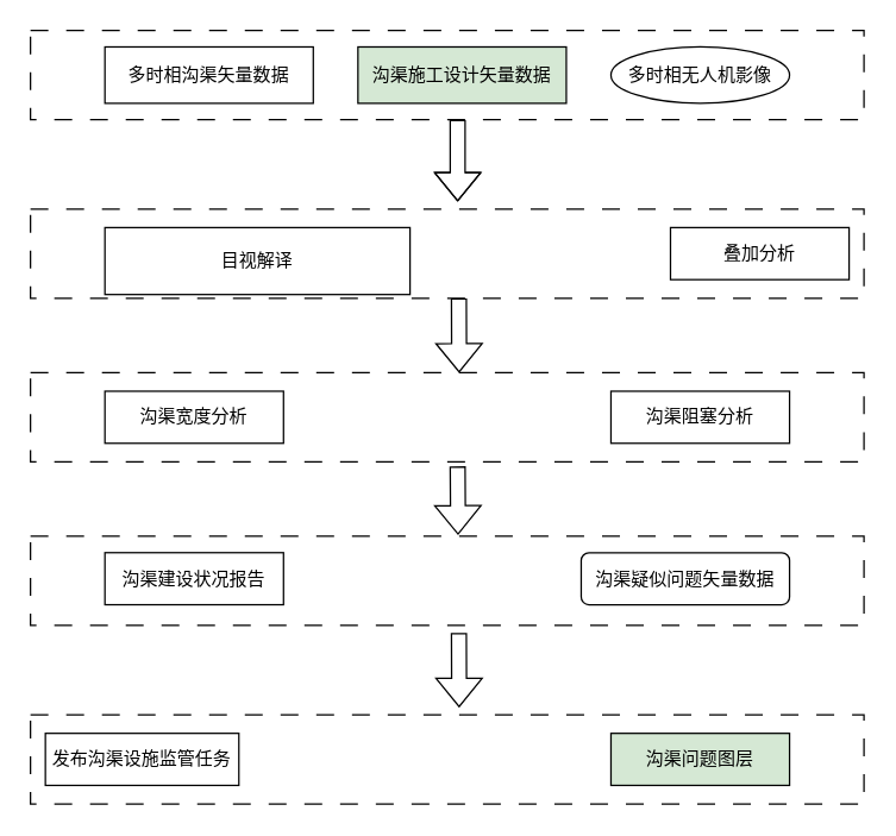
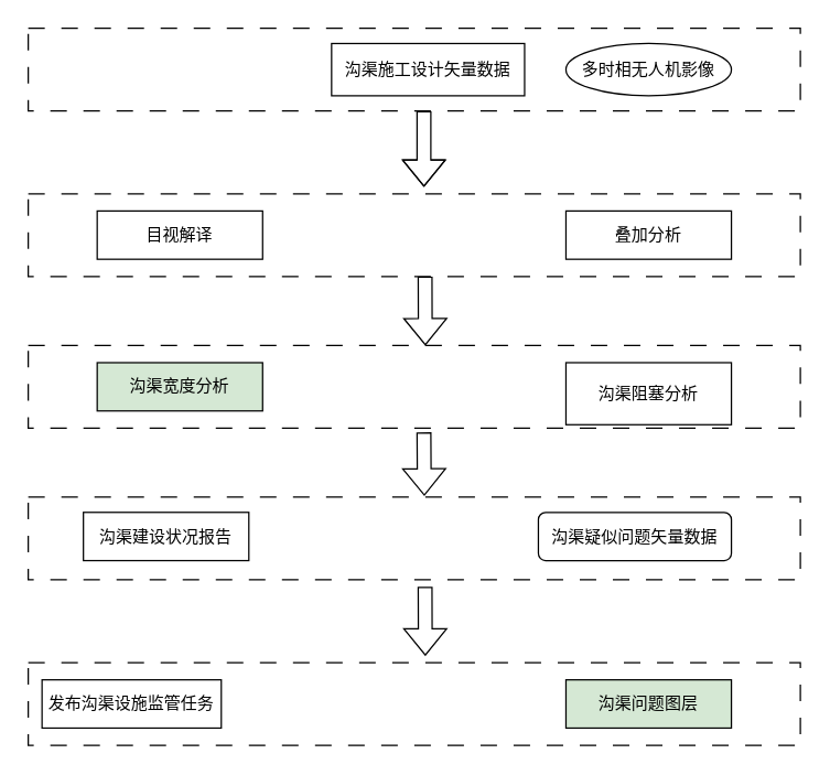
  <mxCell id="0" />
  <mxCell id="1" parent="0" />
  <mxCell id="2" value="" style="rounded=0;whiteSpace=wrap;html=1;dashed=1;dashPattern=12 12;" parent="1" vertex="1"><mxGeometry x="20" y="250" width="560" height="60" as="geometry" /></mxCell>
- <mxCell id="3" value="沟渠宽度分析" style="rounded=0;whiteSpace=wrap;html=1;" parent="1" vertex="1"><mxGeometry x="70" y="262.5" width="120" height="35" as="geometry" /></mxCell>
- <mxCell id="4" value="沟渠阻塞分析" style="rounded=0;whiteSpace=wrap;html=1;" parent="1" vertex="1"><mxGeometry x="410" y="262.5" width="120" height="35" as="geometry" /></mxCell>
+ <mxCell id="3" value="沟渠宽度分析" style="rounded=0;whiteSpace=wrap;html=1;fillColor=#d5e8d4;" parent="1" vertex="1"><mxGeometry x="70" y="262.5" width="120" height="35" as="geometry" /></mxCell>
+ <mxCell id="4" value="沟渠阻塞分析" style="rounded=0;whiteSpace=wrap;html=1;" parent="1" vertex="1"><mxGeometry x="410" y="262.5" width="120" height="45" as="geometry" /></mxCell>
  <mxCell id="5" value="" style="shape=flexArrow;endArrow=classic;html=1;rounded=0;" parent="1" edge="1"><mxGeometry width="50" height="50" relative="1" as="geometry"><mxPoint x="307" y="80" as="sourcePoint" /><mxPoint x="307" y="135" as="targetPoint" /><Array as="points"><mxPoint x="307" y="105" /></Array></mxGeometry></mxCell>
  <mxCell id="6" value="" style="shape=flexArrow;endArrow=classic;html=1;rounded=0;exitX=0.514;exitY=1;exitDx=0;exitDy=0;exitPerimeter=0;" parent="1" source="22" edge="1"><mxGeometry width="50" height="50" relative="1" as="geometry"><mxPoint x="309" y="275" as="sourcePoint" /><mxPoint x="308" y="250" as="targetPoint" /></mxGeometry></mxCell>
  <mxCell id="7" value="" style="shape=flexArrow;endArrow=classic;html=1;rounded=0;entryX=0.513;entryY=-0.067;entryDx=0;entryDy=0;entryPerimeter=0;" parent="1" edge="1"><mxGeometry width="50" height="50" relative="1" as="geometry"><mxPoint x="307" y="313" as="sourcePoint" /><mxPoint x="307.28" y="358.98" as="targetPoint" /></mxGeometry></mxCell>
  <mxCell id="8" value="" style="group" parent="1" vertex="1" connectable="0"><mxGeometry x="20" y="360" width="560" height="60" as="geometry" /></mxCell>
  <mxCell id="9" value="" style="rounded=0;whiteSpace=wrap;html=1;dashed=1;dashPattern=12 12;" parent="8" vertex="1"><mxGeometry width="560" height="60" as="geometry" /></mxCell>
- <mxCell id="10" value="沟渠建设状况报告" style="rounded=0;whiteSpace=wrap;html=1;" parent="8" vertex="1"><mxGeometry x="50" y="11.052" width="120" height="35" as="geometry" /></mxCell>
+ <mxCell id="10" value="沟渠建设状况报告" style="rounded=0;whiteSpace=wrap;html=1;" parent="8" vertex="1"><mxGeometry x="40" y="11.052" width="120" height="35" as="geometry" /></mxCell>
  <mxCell id="11" value="沟渠疑似问题矢量数据" style="whiteSpace=wrap;html=1;rounded=1;" parent="8" vertex="1"><mxGeometry x="370" y="11.052" width="140" height="35" as="geometry" /></mxCell>
  <mxCell id="12" value="" style="group" parent="1" vertex="1" connectable="0"><mxGeometry x="20" y="480" width="560" height="60" as="geometry" /></mxCell>
  <mxCell id="13" value="" style="rounded=0;whiteSpace=wrap;html=1;dashed=1;dashPattern=12 12;" parent="12" vertex="1"><mxGeometry width="560" height="60" as="geometry" /></mxCell>
  <mxCell id="14" value="发布沟渠设施监管任务" style="rounded=0;whiteSpace=wrap;html=1;" parent="12" vertex="1"><mxGeometry x="10" y="12.503" width="130" height="35" as="geometry" /></mxCell>
  <mxCell id="15" value="沟渠问题图层" style="rounded=0;whiteSpace=wrap;html=1;fillColor=#d5e8d4;" parent="12" vertex="1"><mxGeometry x="390" y="12.503" width="120" height="35" as="geometry" /></mxCell>
  <mxCell id="16" value="" style="group" parent="1" vertex="1" connectable="0"><mxGeometry x="20" y="20" width="560" height="60" as="geometry" /></mxCell>
  <mxCell id="17" value="" style="rounded=0;whiteSpace=wrap;html=1;dashed=1;dashPattern=12 12;" parent="16" vertex="1"><mxGeometry width="560" height="60" as="geometry" /></mxCell>
  <mxCell id="18" value="多时相无人机影像" style="ellipse;whiteSpace=wrap;html=1;" parent="16" vertex="1"><mxGeometry x="390" y="11.053" width="120" height="37.895" as="geometry" /></mxCell>
- <mxCell id="19" value="沟渠施工设计矢量数据" style="rounded=0;whiteSpace=wrap;html=1;fillColor=#d5e8d4;" parent="16" vertex="1"><mxGeometry x="220" y="11.053" width="140" height="37.895" as="geometry" /></mxCell>
- <mxCell id="20" value="多时相沟渠矢量数据" style="rounded=0;whiteSpace=wrap;html=1;" parent="16" vertex="1"><mxGeometry x="50" y="11.053" width="140" height="37.895" as="geometry" /></mxCell>
+ <mxCell id="19" value="沟渠施工设计矢量数据" style="rounded=0;whiteSpace=wrap;html=1;" parent="16" vertex="1"><mxGeometry x="220" y="11.053" width="140" height="37.895" as="geometry" /></mxCell>
  <mxCell id="21" value="" style="group" parent="1" vertex="1" connectable="0"><mxGeometry x="20" y="140" width="560" height="60" as="geometry" /></mxCell>
  <mxCell id="22" value="" style="rounded=0;whiteSpace=wrap;html=1;dashed=1;dashPattern=12 12;" parent="21" vertex="1"><mxGeometry width="560" height="60" as="geometry" /></mxCell>
- <mxCell id="23" value="目视解译" style="rounded=0;whiteSpace=wrap;html=1;" parent="21" vertex="1"><mxGeometry x="50" y="12.503" width="205" height="45" as="geometry" /></mxCell>
- <mxCell id="24" value="叠加分析" style="rounded=0;whiteSpace=wrap;html=1;" parent="21" vertex="1"><mxGeometry x="430" y="12.503" width="120" height="35" as="geometry" /></mxCell>
+ <mxCell id="23" value="目视解译" style="rounded=0;whiteSpace=wrap;html=1;" parent="21" vertex="1"><mxGeometry x="50" y="12.503" width="120" height="35" as="geometry" /></mxCell>
+ <mxCell id="24" value="叠加分析" style="rounded=0;whiteSpace=wrap;html=1;" parent="21" vertex="1"><mxGeometry x="390" y="12.503" width="120" height="35" as="geometry" /></mxCell>
  <mxCell id="25" value="" style="shape=flexArrow;endArrow=classic;html=1;rounded=0;exitX=0.514;exitY=0.989;exitDx=0;exitDy=0;exitPerimeter=0;" parent="1" edge="1"><mxGeometry width="50" height="50" relative="1" as="geometry"><mxPoint x="307.84" y="425.005" as="sourcePoint" /><mxPoint x="308" y="475" as="targetPoint" /></mxGeometry></mxCell>
